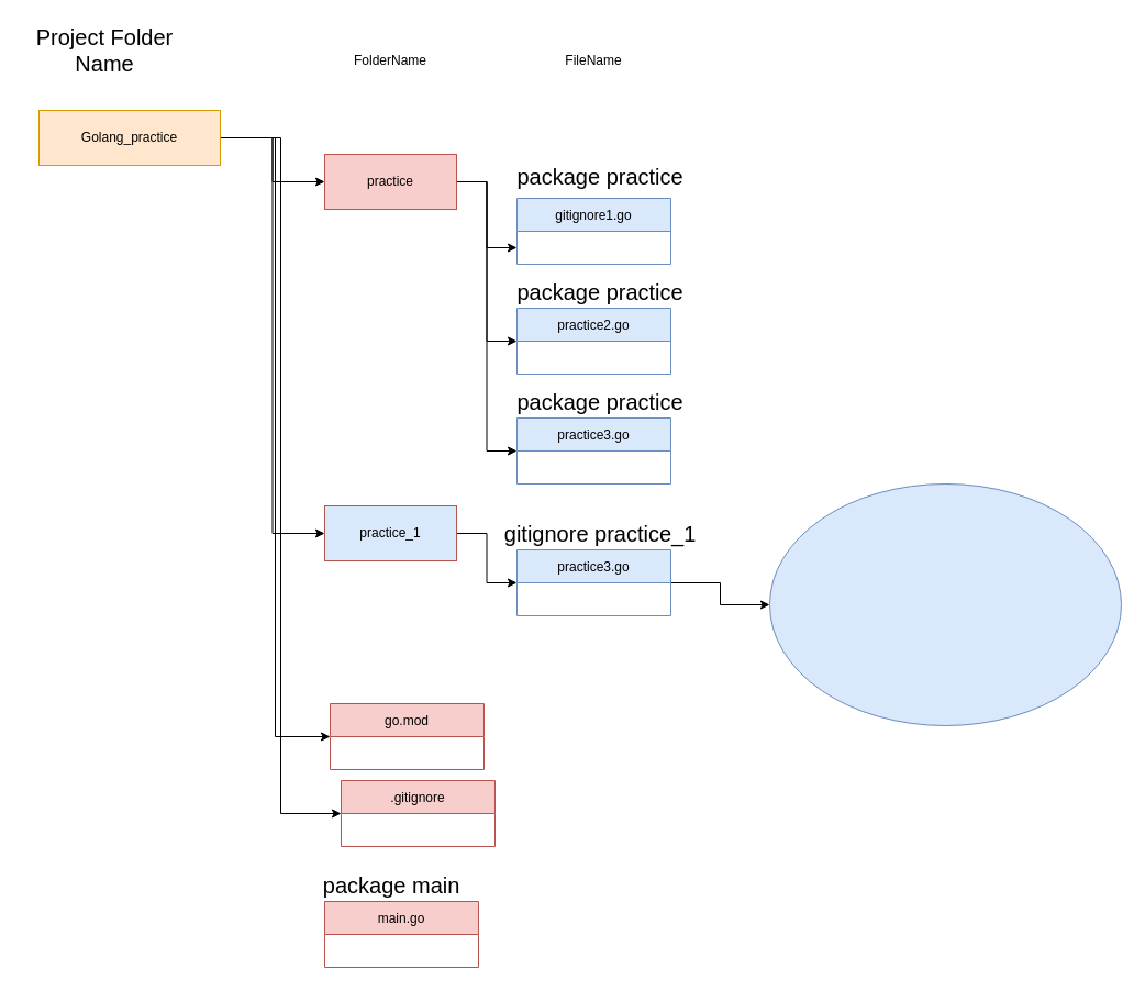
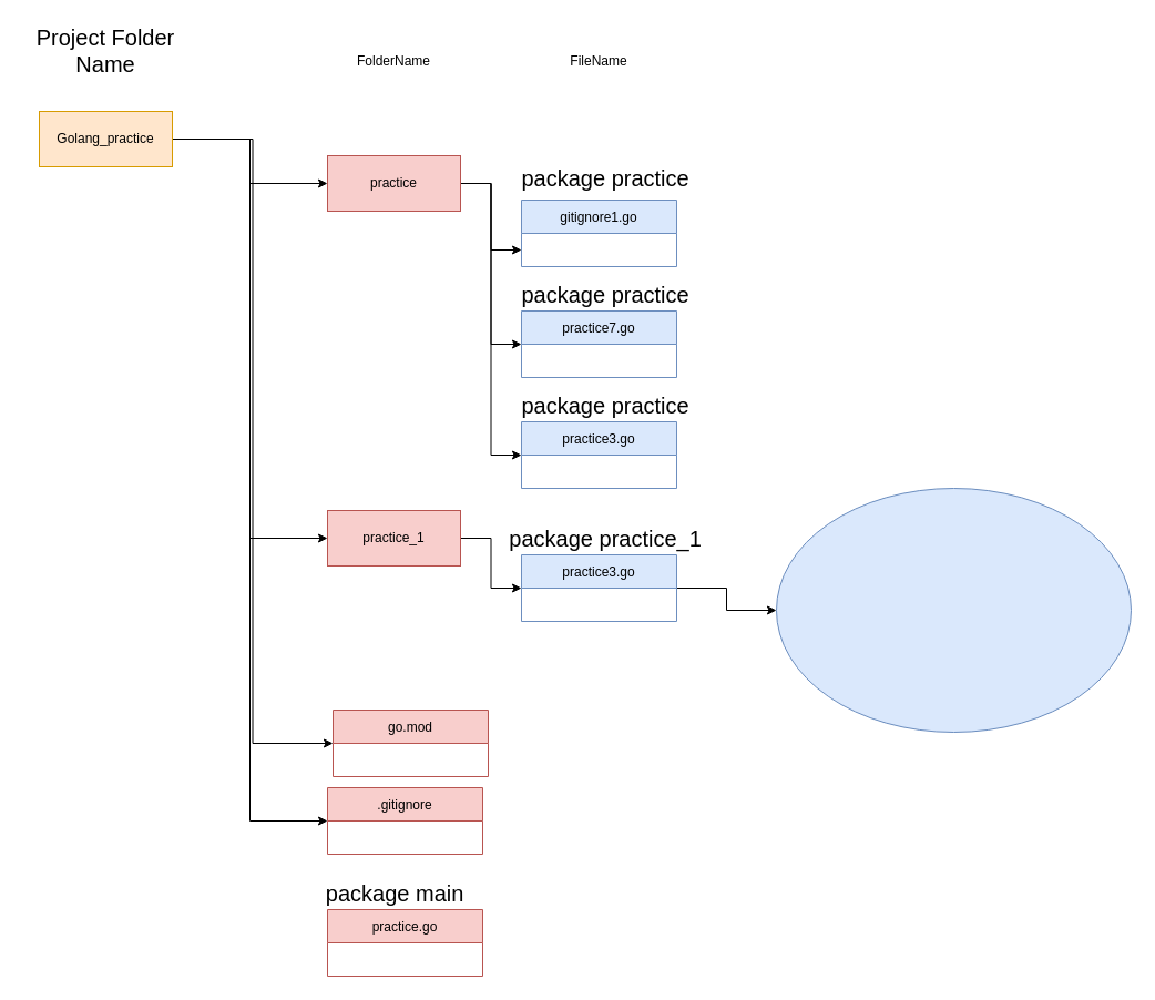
  <mxCell id="0" />
  <mxCell id="1" parent="0" />
  <mxCell id="2" style="edgeStyle=orthogonalEdgeStyle;rounded=0;orthogonalLoop=1;jettySize=auto;html=1;entryX=0;entryY=0.75;entryDx=0;entryDy=0;fontSize=20;" edge="1" parent="1" source="5" target="8"><mxGeometry relative="1" as="geometry" /></mxCell>
  <mxCell id="3" style="edgeStyle=orthogonalEdgeStyle;rounded=0;orthogonalLoop=1;jettySize=auto;html=1;entryX=0;entryY=0.5;entryDx=0;entryDy=0;fontSize=20;" edge="1" parent="1" source="5" target="7"><mxGeometry relative="1" as="geometry" /></mxCell>
  <mxCell id="4" style="edgeStyle=orthogonalEdgeStyle;rounded=0;orthogonalLoop=1;jettySize=auto;html=1;entryX=0;entryY=0.5;entryDx=0;entryDy=0;fontSize=20;" edge="1" parent="1" source="5" target="6"><mxGeometry relative="1" as="geometry" /></mxCell>
  <mxCell id="5" value="practice" style="rounded=0;whiteSpace=wrap;html=1;fillColor=#f8cecc;strokeColor=#b85450;" vertex="1" parent="1"><mxGeometry x="295" y="140" width="120" height="50" as="geometry" /></mxCell>
  <mxCell id="6" value="practice3.go" style="swimlane;fontStyle=0;childLayout=stackLayout;horizontal=1;startSize=30;horizontalStack=0;resizeParent=1;resizeParentMax=0;resizeLast=0;collapsible=1;marginBottom=0;fillColor=#dae8fc;strokeColor=#6c8ebf;" vertex="1" parent="1"><mxGeometry x="470" y="380" width="140" height="60" as="geometry" /></mxCell>
- <mxCell id="7" value="practice2.go" style="swimlane;fontStyle=0;childLayout=stackLayout;horizontal=1;startSize=30;horizontalStack=0;resizeParent=1;resizeParentMax=0;resizeLast=0;collapsible=1;marginBottom=0;fillColor=#dae8fc;strokeColor=#6c8ebf;" vertex="1" parent="1"><mxGeometry x="470" y="280" width="140" height="60" as="geometry" /></mxCell>
+ <mxCell id="7" value="practice7.go" style="swimlane;fontStyle=0;childLayout=stackLayout;horizontal=1;startSize=30;horizontalStack=0;resizeParent=1;resizeParentMax=0;resizeLast=0;collapsible=1;marginBottom=0;fillColor=#dae8fc;strokeColor=#6c8ebf;" vertex="1" parent="1"><mxGeometry x="470" y="280" width="140" height="60" as="geometry" /></mxCell>
  <mxCell id="8" value="gitignore1.go" style="swimlane;fontStyle=0;childLayout=stackLayout;horizontal=1;startSize=30;horizontalStack=0;resizeParent=1;resizeParentMax=0;resizeLast=0;collapsible=1;marginBottom=0;fillColor=#dae8fc;strokeColor=#6c8ebf;" vertex="1" parent="1"><mxGeometry x="470" y="180" width="140" height="60" as="geometry" /></mxCell>
  <mxCell id="9" style="edgeStyle=orthogonalEdgeStyle;rounded=0;orthogonalLoop=1;jettySize=auto;html=1;entryX=0;entryY=0.5;entryDx=0;entryDy=0;fontSize=20;" edge="1" parent="1" source="10" target="12"><mxGeometry relative="1" as="geometry" /></mxCell>
- <mxCell id="10" value="practice_1" style="rounded=0;whiteSpace=wrap;html=1;fillColor=#dae8fc;strokeColor=#b85450;" vertex="1" parent="1"><mxGeometry x="295" y="460" width="120" height="50" as="geometry" /></mxCell>
+ <mxCell id="10" value="practice_1" style="rounded=0;whiteSpace=wrap;html=1;fillColor=#f8cecc;strokeColor=#b85450;" vertex="1" parent="1"><mxGeometry x="295" y="460" width="120" height="50" as="geometry" /></mxCell>
  <mxCell id="11" value="" style="edgeStyle=orthogonalEdgeStyle;rounded=0;orthogonalLoop=1;jettySize=auto;html=1;fontSize=20;" edge="1" parent="1" source="12" target="28"><mxGeometry relative="1" as="geometry" /></mxCell>
  <mxCell id="12" value="practice3.go" style="swimlane;fontStyle=0;childLayout=stackLayout;horizontal=1;startSize=30;horizontalStack=0;resizeParent=1;resizeParentMax=0;resizeLast=0;collapsible=1;marginBottom=0;fillColor=#dae8fc;strokeColor=#6c8ebf;" vertex="1" parent="1"><mxGeometry x="470" y="500" width="140" height="60" as="geometry" /></mxCell>
  <mxCell id="13" value="FolderName" style="text;html=1;strokeColor=none;fillColor=none;align=center;verticalAlign=middle;whiteSpace=wrap;rounded=0;" vertex="1" parent="1"><mxGeometry x="280" y="40" width="150" height="30" as="geometry" /></mxCell>
  <mxCell id="14" value="FileName" style="text;html=1;strokeColor=none;fillColor=none;align=center;verticalAlign=middle;whiteSpace=wrap;rounded=0;" vertex="1" parent="1"><mxGeometry x="465" y="40" width="150" height="30" as="geometry" /></mxCell>
  <mxCell id="15" value="&lt;font style=&quot;font-size: 20px&quot;&gt;Project Folder Name&lt;/font&gt;" style="text;html=1;strokeColor=none;fillColor=none;align=center;verticalAlign=middle;whiteSpace=wrap;rounded=0;" vertex="1" parent="1"><mxGeometry x="20" y="20" width="150" height="50" as="geometry" /></mxCell>
  <mxCell id="16" style="edgeStyle=orthogonalEdgeStyle;rounded=0;orthogonalLoop=1;jettySize=auto;html=1;fontSize=20;" edge="1" parent="1" source="20" target="5"><mxGeometry relative="1" as="geometry" /></mxCell>
  <mxCell id="17" style="edgeStyle=orthogonalEdgeStyle;rounded=0;orthogonalLoop=1;jettySize=auto;html=1;entryX=0;entryY=0.5;entryDx=0;entryDy=0;fontSize=20;" edge="1" parent="1" source="20" target="10"><mxGeometry relative="1" as="geometry" /></mxCell>
  <mxCell id="18" style="edgeStyle=orthogonalEdgeStyle;rounded=0;orthogonalLoop=1;jettySize=auto;html=1;entryX=0;entryY=0.5;entryDx=0;entryDy=0;fontSize=20;" edge="1" parent="1" source="20" target="21"><mxGeometry relative="1" as="geometry" /></mxCell>
  <mxCell id="19" style="edgeStyle=orthogonalEdgeStyle;rounded=0;orthogonalLoop=1;jettySize=auto;html=1;entryX=0;entryY=0.5;entryDx=0;entryDy=0;fontSize=20;" edge="1" parent="1" source="20" target="23"><mxGeometry relative="1" as="geometry" /></mxCell>
- <mxCell id="20" value="Golang_practice" style="rounded=0;whiteSpace=wrap;html=1;fillColor=#ffe6cc;strokeColor=#d79b00;" vertex="1" parent="1"><mxGeometry x="35" y="100" width="165" height="50" as="geometry" /></mxCell>
+ <mxCell id="20" value="Golang_practice" style="rounded=0;whiteSpace=wrap;html=1;fillColor=#ffe6cc;strokeColor=#d79b00;" vertex="1" parent="1"><mxGeometry x="35" width="120" height="50" as="geometry" y="100" /></mxCell>
  <mxCell id="21" value="go.mod" style="swimlane;fontStyle=0;childLayout=stackLayout;horizontal=1;startSize=30;horizontalStack=0;resizeParent=1;resizeParentMax=0;resizeLast=0;collapsible=1;marginBottom=0;fillColor=#f8cecc;strokeColor=#b85450;" vertex="1" parent="1"><mxGeometry x="300" y="640" width="140" height="60" as="geometry" /></mxCell>
- <mxCell id="22" value="main.go" style="swimlane;fontStyle=0;childLayout=stackLayout;horizontal=1;startSize=30;horizontalStack=0;resizeParent=1;resizeParentMax=0;resizeLast=0;collapsible=1;marginBottom=0;fillColor=#f8cecc;strokeColor=#b85450;" vertex="1" parent="1"><mxGeometry x="295" y="820" width="140" height="60" as="geometry" /></mxCell>
- <mxCell id="23" value=".gitignore" style="swimlane;fontStyle=0;childLayout=stackLayout;horizontal=1;startSize=30;horizontalStack=0;resizeParent=1;resizeParentMax=0;resizeLast=0;collapsible=1;marginBottom=0;fillColor=#f8cecc;strokeColor=#b85450;" vertex="1" parent="1"><mxGeometry x="310" y="710" width="140" height="60" as="geometry" /></mxCell>
+ <mxCell id="22" value="practice.go" style="swimlane;fontStyle=0;childLayout=stackLayout;horizontal=1;startSize=30;horizontalStack=0;resizeParent=1;resizeParentMax=0;resizeLast=0;collapsible=1;marginBottom=0;fillColor=#f8cecc;strokeColor=#b85450;" vertex="1" parent="1"><mxGeometry x="295" y="820" width="140" height="60" as="geometry" /></mxCell>
+ <mxCell id="23" value=".gitignore" style="swimlane;fontStyle=0;childLayout=stackLayout;horizontal=1;startSize=30;horizontalStack=0;resizeParent=1;resizeParentMax=0;resizeLast=0;collapsible=1;marginBottom=0;fillColor=#f8cecc;strokeColor=#b85450;" vertex="1" parent="1"><mxGeometry x="295" y="710" width="140" height="60" as="geometry" /></mxCell>
  <mxCell id="24" value="&amp;nbsp; &amp;nbsp; &amp;nbsp; &amp;nbsp; &amp;nbsp; &amp;nbsp; &amp;nbsp; &amp;nbsp; &amp;nbsp; &amp;nbsp; package practice" style="text;html=1;align=center;verticalAlign=middle;resizable=0;points=[];autosize=1;strokeColor=none;fillColor=none;fontSize=20;" vertex="1" parent="1"><mxGeometry x="350" y="145" width="280" height="30" as="geometry" /></mxCell>
  <mxCell id="25" value="&amp;nbsp; &amp;nbsp; &amp;nbsp; &amp;nbsp; &amp;nbsp; &amp;nbsp; &amp;nbsp; &amp;nbsp; &amp;nbsp; &amp;nbsp; package practice" style="text;html=1;align=center;verticalAlign=middle;resizable=0;points=[];autosize=1;strokeColor=none;fillColor=none;fontSize=20;" vertex="1" parent="1"><mxGeometry x="350" y="250" width="280" height="30" as="geometry" /></mxCell>
  <mxCell id="26" value="&amp;nbsp; &amp;nbsp; &amp;nbsp; &amp;nbsp; &amp;nbsp; &amp;nbsp; &amp;nbsp; &amp;nbsp; &amp;nbsp; &amp;nbsp; package practice" style="text;html=1;align=center;verticalAlign=middle;resizable=0;points=[];autosize=1;strokeColor=none;fillColor=none;fontSize=20;" vertex="1" parent="1"><mxGeometry x="350" y="350" width="280" height="30" as="geometry" /></mxCell>
- <mxCell id="27" value="&amp;nbsp; &amp;nbsp; &amp;nbsp; &amp;nbsp; &amp;nbsp; &amp;nbsp; &amp;nbsp; &amp;nbsp; &amp;nbsp; &amp;nbsp; gitignore practice_1" style="text;html=1;align=center;verticalAlign=middle;resizable=0;points=[];autosize=1;strokeColor=none;fillColor=none;fontSize=20;" vertex="1" parent="1"><mxGeometry x="340" y="470" width="300" height="30" as="geometry" /></mxCell>
+ <mxCell id="27" value="&amp;nbsp; &amp;nbsp; &amp;nbsp; &amp;nbsp; &amp;nbsp; &amp;nbsp; &amp;nbsp; &amp;nbsp; &amp;nbsp; &amp;nbsp; package practice_1" style="text;html=1;align=center;verticalAlign=middle;resizable=0;points=[];autosize=1;strokeColor=none;fillColor=none;fontSize=20;" vertex="1" parent="1"><mxGeometry x="340" y="470" width="300" height="30" as="geometry" /></mxCell>
  <mxCell id="28" value="" style="ellipse;whiteSpace=wrap;html=1;fillColor=#dae8fc;strokeColor=#6c8ebf;fontStyle=0;startSize=30;" vertex="1" parent="1"><mxGeometry x="700" y="440" width="320" height="220" as="geometry" /></mxCell>
  <mxCell id="29" value="&amp;nbsp; &amp;nbsp; &amp;nbsp; &amp;nbsp; &amp;nbsp; &amp;nbsp; &amp;nbsp; &amp;nbsp; &amp;nbsp; &amp;nbsp; package main" style="text;html=1;align=center;verticalAlign=middle;resizable=0;points=[];autosize=1;strokeColor=none;fillColor=none;fontSize=20;" vertex="1" parent="1"><mxGeometry x="175" y="790" width="250" height="30" as="geometry" /></mxCell>
